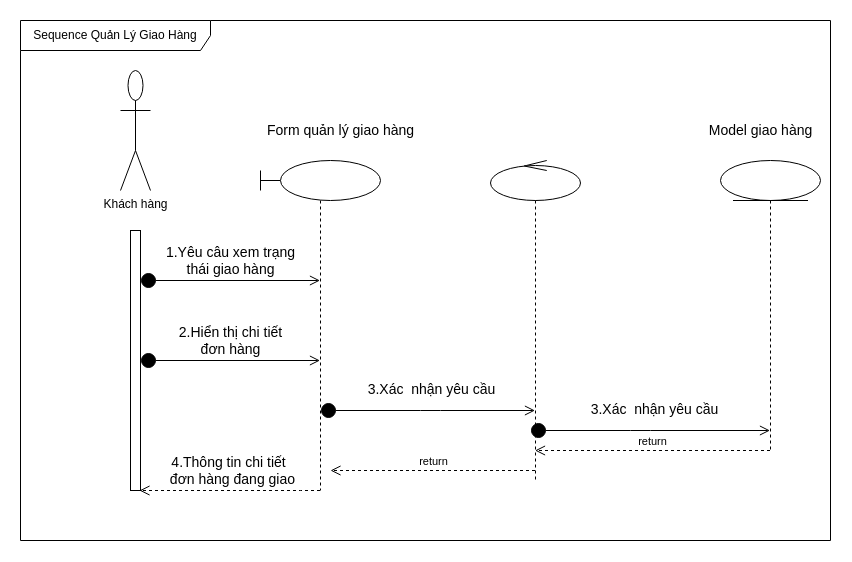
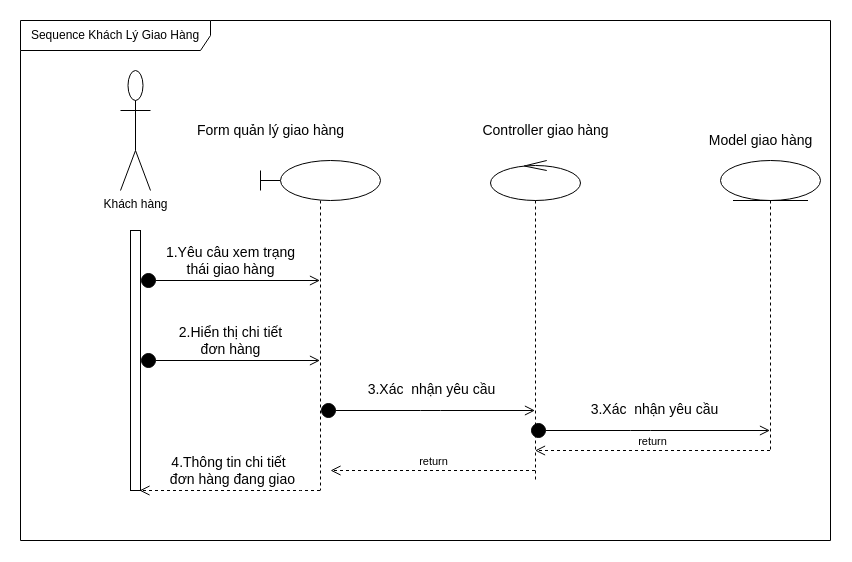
  <mxCell id="0" />
  <mxCell id="1" parent="0" />
  <mxCell id="2" value="Khách hàng" style="shape=umlActor;verticalLabelPosition=bottom;verticalAlign=top;html=1;outlineConnect=0;" vertex="1" parent="1"><mxGeometry x="120" y="70" width="30" height="120" as="geometry" /></mxCell>
  <mxCell id="3" value="" style="shape=umlLifeline;participant=umlBoundary;perimeter=lifelinePerimeter;whiteSpace=wrap;html=1;container=1;collapsible=0;recursiveResize=0;verticalAlign=top;spacingTop=36;outlineConnect=0;" vertex="1" parent="1"><mxGeometry x="260" y="160" width="120" height="330" as="geometry" /></mxCell>
  <mxCell id="4" value="" style="shape=umlLifeline;participant=umlControl;perimeter=lifelinePerimeter;whiteSpace=wrap;html=1;container=1;collapsible=0;recursiveResize=0;verticalAlign=top;spacingTop=36;outlineConnect=0;" vertex="1" parent="1"><mxGeometry x="490" y="160" width="90" height="320" as="geometry" /></mxCell>
  <mxCell id="5" value="" style="shape=umlLifeline;participant=umlEntity;perimeter=lifelinePerimeter;whiteSpace=wrap;html=1;container=1;collapsible=0;recursiveResize=0;verticalAlign=top;spacingTop=36;outlineConnect=0;" vertex="1" parent="1"><mxGeometry x="720" y="160" width="100" height="290" as="geometry" /></mxCell>
  <mxCell id="6" value="" style="html=1;points=[];perimeter=orthogonalPerimeter;" vertex="1" parent="1"><mxGeometry x="130" y="230" width="10" height="260" as="geometry" /></mxCell>
  <mxCell id="7" value="&lt;font style=&quot;font-size: 14px&quot;&gt;1.Yêu câu xem trạng &lt;br&gt;thái giao hàng&lt;/font&gt;" style="html=1;verticalAlign=bottom;startArrow=circle;startFill=1;endArrow=open;startSize=6;endSize=8;" edge="1" parent="1" target="3"><mxGeometry width="80" relative="1" as="geometry"><mxPoint x="140" y="280" as="sourcePoint" /><mxPoint x="275" y="280" as="targetPoint" /></mxGeometry></mxCell>
  <mxCell id="8" value="&lt;font style=&quot;font-size: 14px&quot;&gt;2.Hiển thị chi tiết &lt;br&gt;đơn hàng&lt;/font&gt;" style="html=1;verticalAlign=bottom;startArrow=circle;startFill=1;endArrow=open;startSize=6;endSize=8;" edge="1" parent="1" target="3"><mxGeometry width="80" relative="1" as="geometry"><mxPoint x="140" y="360" as="sourcePoint" /><mxPoint x="220" y="360" as="targetPoint" /></mxGeometry></mxCell>
  <mxCell id="9" value="&lt;font style=&quot;font-size: 14px&quot;&gt;3.Xác&amp;nbsp; nhận yêu cầu&lt;/font&gt;" style="html=1;verticalAlign=bottom;startArrow=circle;startFill=1;endArrow=open;startSize=6;endSize=8;" edge="1" parent="1" target="4"><mxGeometry x="0.026" y="10" width="80" relative="1" as="geometry"><mxPoint x="320" y="410" as="sourcePoint" /><mxPoint x="400" y="410" as="targetPoint" /><Array as="points"><mxPoint x="430" y="410" /></Array><mxPoint x="1" as="offset" /></mxGeometry></mxCell>
  <mxCell id="10" value="&lt;font style=&quot;font-size: 14px&quot;&gt;3.Xác&amp;nbsp; nhận yêu cầu&lt;/font&gt;" style="html=1;verticalAlign=bottom;startArrow=circle;startFill=1;endArrow=open;startSize=6;endSize=8;" edge="1" parent="1"><mxGeometry x="0.026" y="10" width="80" relative="1" as="geometry"><mxPoint x="530" y="430" as="sourcePoint" /><mxPoint x="769.5" y="430" as="targetPoint" /><Array as="points"><mxPoint x="640" y="430" /></Array><mxPoint x="1" as="offset" /></mxGeometry></mxCell>
  <mxCell id="11" value="return" style="html=1;verticalAlign=bottom;endArrow=open;dashed=1;endSize=8;" edge="1" parent="1" target="4"><mxGeometry relative="1" as="geometry"><mxPoint x="769.5" y="450" as="sourcePoint" /><mxPoint x="520" y="510" as="targetPoint" /><Array as="points"><mxPoint x="600" y="450" /></Array></mxGeometry></mxCell>
  <mxCell id="12" value="return" style="html=1;verticalAlign=bottom;endArrow=open;dashed=1;endSize=8;" edge="1" parent="1" source="4"><mxGeometry relative="1" as="geometry"><mxPoint x="440" y="510" as="sourcePoint" /><mxPoint x="330" y="470" as="targetPoint" /></mxGeometry></mxCell>
  <mxCell id="13" value="&lt;font style=&quot;font-size: 14px&quot;&gt;4.Thông tin chi tiết&amp;nbsp;&lt;br&gt;&amp;nbsp;đơn hàng đang giao&lt;/font&gt;" style="html=1;verticalAlign=bottom;endArrow=open;dashed=1;endSize=8;" edge="1" parent="1" source="3"><mxGeometry x="-0.008" relative="1" as="geometry"><mxPoint x="320" y="510" as="sourcePoint" /><mxPoint x="139" y="490" as="targetPoint" /><Array as="points"><mxPoint x="290" y="490" /></Array><mxPoint as="offset" /></mxGeometry></mxCell>
- <mxCell id="14" value="Sequence Quản Lý Giao Hàng" style="shape=umlFrame;whiteSpace=wrap;html=1;width=190;height=30;" vertex="1" parent="1"><mxGeometry y="20" width="810" height="520" as="geometry" x="20" /></mxCell>
- <mxCell id="15" value="&lt;font style=&quot;font-size: 14px&quot;&gt;Form quản lý giao hàng&lt;/font&gt;" style="text;html=1;align=center;verticalAlign=middle;resizable=0;points=[];autosize=1;" vertex="1" parent="1"><mxGeometry x="260" y="120" width="160" height="20" as="geometry" /></mxCell>
- <mxCell id="17" value="&lt;font style=&quot;font-size: 14px&quot;&gt;Model giao hàng&lt;/font&gt;" style="text;html=1;align=center;verticalAlign=middle;resizable=0;points=[];autosize=1;" vertex="1" parent="1"><mxGeometry x="700" y="120" width="120" height="20" as="geometry" /></mxCell>
+ <mxCell id="14" value="Sequence Khách Lý Giao Hàng" style="shape=umlFrame;whiteSpace=wrap;html=1;width=190;height=30;" vertex="1" parent="1"><mxGeometry y="20" width="810" height="520" as="geometry" x="20" /></mxCell>
+ <mxCell id="15" value="&lt;font style=&quot;font-size: 14px&quot;&gt;Form quản lý giao hàng&lt;/font&gt;" style="text;html=1;align=center;verticalAlign=middle;resizable=0;points=[];autosize=1;" vertex="1" parent="1"><mxGeometry x="190" y="120" width="160" height="20" as="geometry" /></mxCell>
+ <mxCell id="16" value="&lt;font style=&quot;font-size: 14px&quot;&gt;Controller giao hàng&lt;/font&gt;" style="text;html=1;align=center;verticalAlign=middle;resizable=0;points=[];autosize=1;" vertex="1" parent="1"><mxGeometry x="475" y="120" width="140" height="20" as="geometry" /></mxCell>
+ <mxCell id="17" value="&lt;font style=&quot;font-size: 14px&quot;&gt;Model giao hàng&lt;/font&gt;" style="text;html=1;align=center;verticalAlign=middle;resizable=0;points=[];autosize=1;" vertex="1" parent="1"><mxGeometry x="700" y="130" width="120" height="20" as="geometry" /></mxCell>
